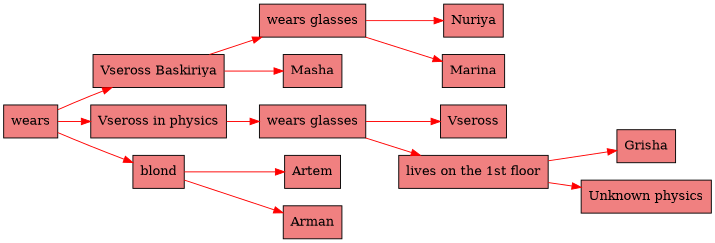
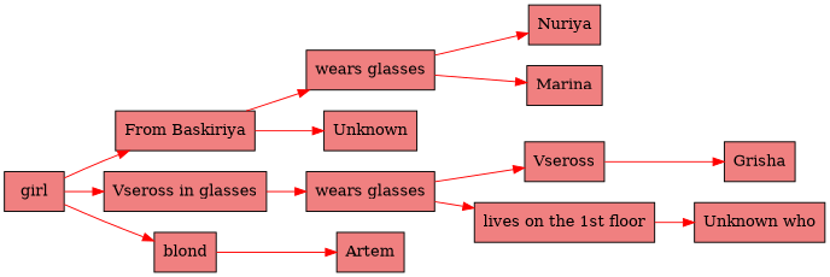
  digraph {
    rankdir=LR
    node [fillcolor="#F08080" shape=record style=filled]
    edge [color=red]
-   n1 [label=wears]
-   n2 [label="Vseross Baskiriya"]
-   n3 [label=" Vseross in physics"]
+   n1 [label=" girl"]
+   n2 [label=" From Baskiriya"]
+   n3 [label="Vseross in glasses"]
    n4 [label=" blond"]
    n5 [label=" wears glasses"]
-   n6 [label=" Masha"]
+   n6 [label=Unknown]
    n7 [label=" wears glasses"]
    n8 [label=" Nuriya"]
    n9 [label=" Marina"]
    n10 [label=" Artem"]
-   n11 [label=" Arman"]
    n12 [label=Vseross]
    n13 [label=" lives on the 1st floor"]
    n14 [label=" Grisha"]
-   n15 [label="Unknown physics"]
+   n15 [label=" Unknown who"]
    n1 -> n2
    n1 -> n3
    n1 -> n4
    n2 -> n5
    n2 -> n6
    n3 -> n7
    n4 -> n10
-   n4 -> n11
    n5 -> n8
    n5 -> n9
    n7 -> n12
    n7 -> n13
-   n13 -> n14
+   n12 -> n14
    n13 -> n15
  }
